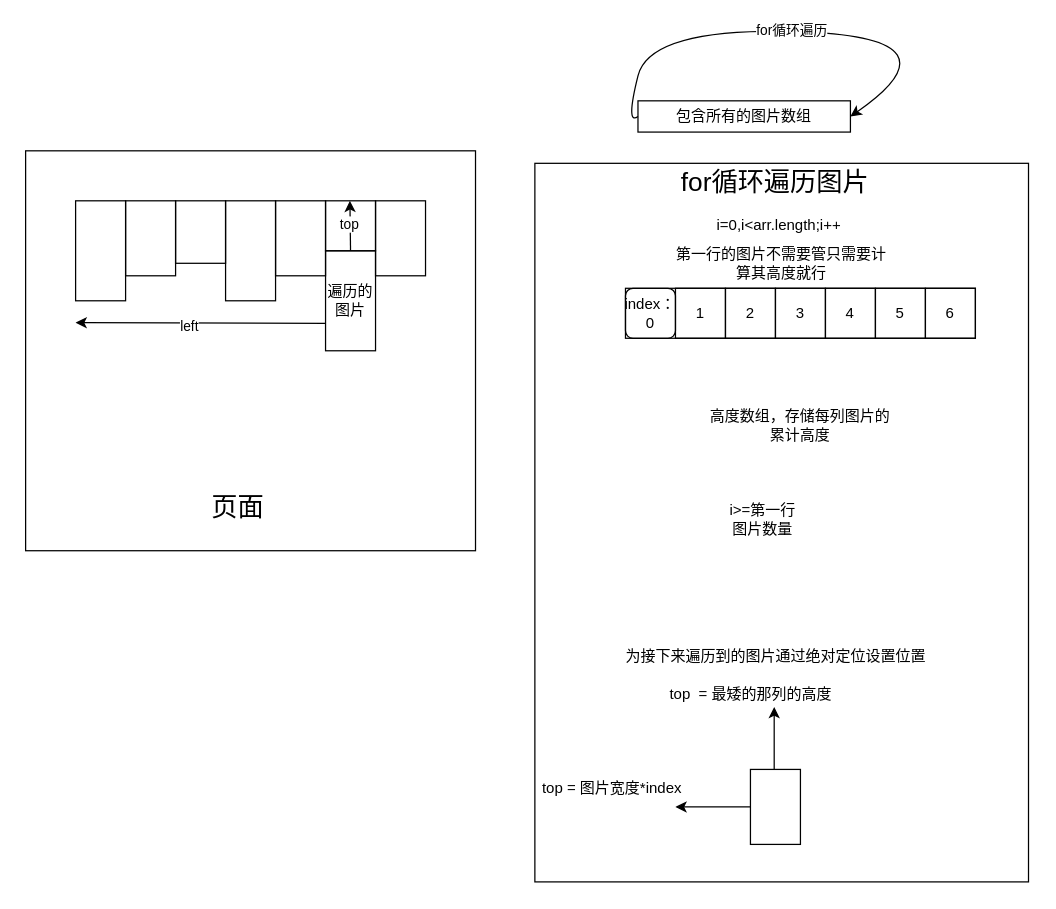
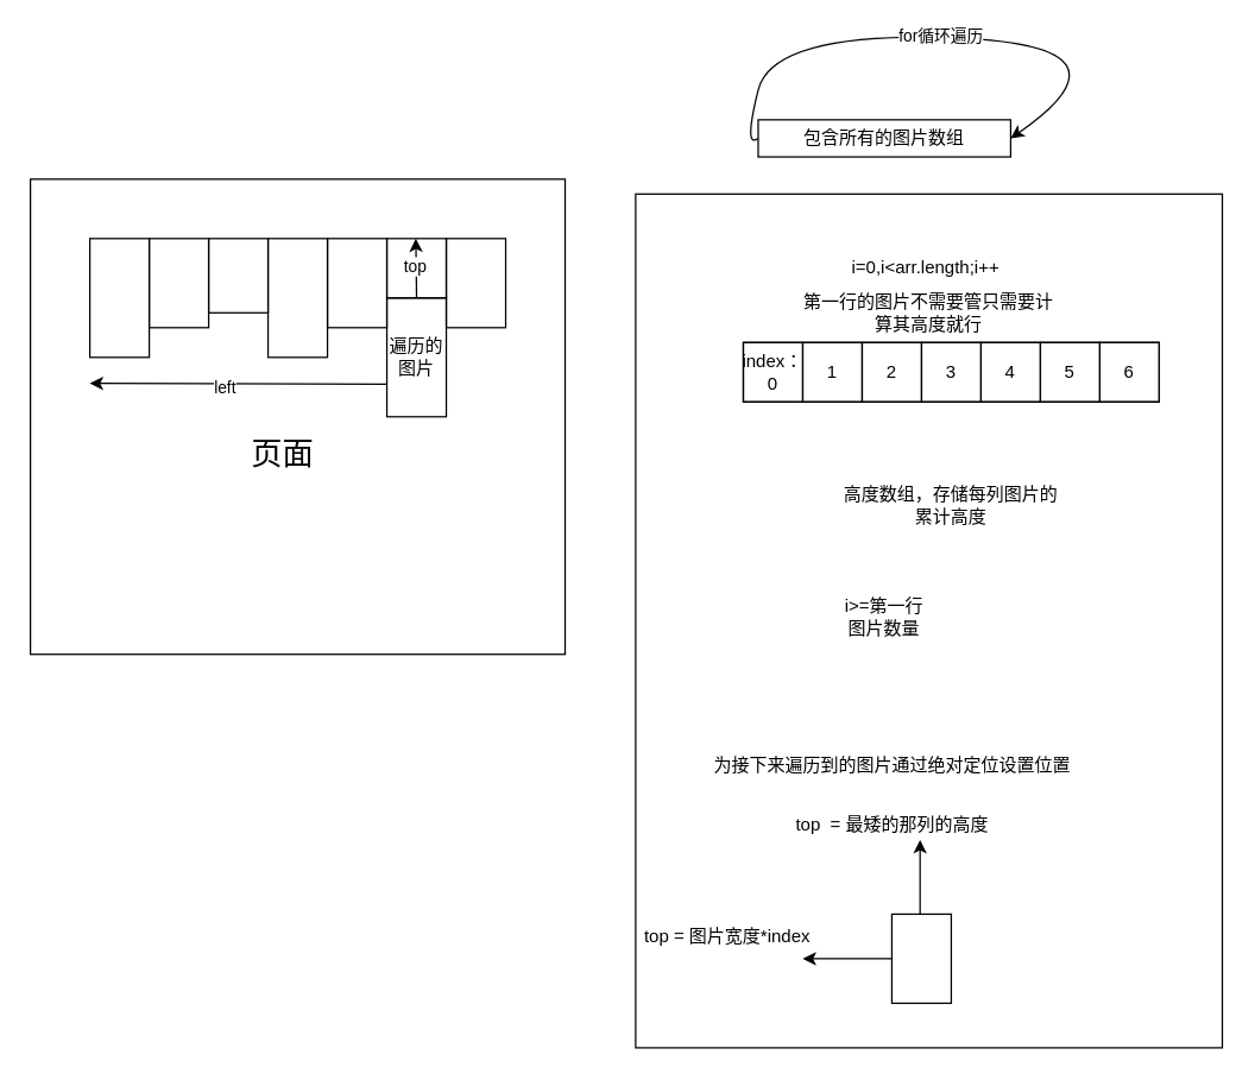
  <mxCell id="0" />
  <mxCell id="1" parent="0" />
  <mxCell id="2" value="" style="rounded=0;whiteSpace=wrap;html=1;fillColor=none;" parent="1" vertex="1"><mxGeometry x="20" y="120" width="360" height="320" as="geometry" /></mxCell>
  <mxCell id="3" value="" style="rounded=0;whiteSpace=wrap;html=1;fillColor=none;" parent="1" vertex="1"><mxGeometry x="60" y="160" width="40" height="80" as="geometry" /></mxCell>
  <mxCell id="4" value="" style="rounded=0;whiteSpace=wrap;html=1;fillColor=none;" parent="1" vertex="1"><mxGeometry x="100" y="160" width="40" height="60" as="geometry" /></mxCell>
  <mxCell id="5" value="" style="rounded=0;whiteSpace=wrap;html=1;fillColor=none;" parent="1" vertex="1"><mxGeometry x="260" y="160" width="40" height="40" as="geometry" /></mxCell>
  <mxCell id="6" value="" style="rounded=0;whiteSpace=wrap;html=1;fillColor=none;" parent="1" vertex="1"><mxGeometry x="180" y="160" width="40" height="80" as="geometry" /></mxCell>
  <mxCell id="7" value="" style="rounded=0;whiteSpace=wrap;html=1;fillColor=none;" parent="1" vertex="1"><mxGeometry x="140" y="160" width="40" height="50" as="geometry" /></mxCell>
  <mxCell id="8" value="" style="rounded=0;whiteSpace=wrap;html=1;fillColor=none;" parent="1" vertex="1"><mxGeometry x="220" y="160" width="40" height="60" as="geometry" /></mxCell>
  <mxCell id="9" value="" style="rounded=0;whiteSpace=wrap;html=1;fillColor=none;" parent="1" vertex="1"><mxGeometry x="300" y="160" width="40" height="60" as="geometry" /></mxCell>
  <mxCell id="10" value="包含所有的图片数组" style="rounded=0;whiteSpace=wrap;html=1;fillColor=default;" parent="1" vertex="1"><mxGeometry x="510" y="80" width="170" height="25" as="geometry" /></mxCell>
  <mxCell id="11" value="" style="rounded=0;whiteSpace=wrap;html=1;fillColor=none;" parent="1" vertex="1"><mxGeometry x="600" y="615" width="40" height="60" as="geometry" /></mxCell>
  <mxCell id="12" value="第一行的图片不需要管只需要计算其高度就行" style="text;html=1;align=center;verticalAlign=middle;whiteSpace=wrap;rounded=0;" parent="1" vertex="1"><mxGeometry x="540" y="180" width="170" height="60" as="geometry" /></mxCell>
  <mxCell id="13" value="" style="rounded=0;whiteSpace=wrap;html=1;fillColor=none;" parent="1" vertex="1"><mxGeometry x="500" y="230" width="280" height="40" as="geometry" /></mxCell>
- <mxCell id="14" value="index：0" style="whiteSpace=wrap;html=1;fillColor=none;rounded=1;" parent="1" vertex="1"><mxGeometry x="500" y="230" width="40" height="40" as="geometry" /></mxCell>
+ <mxCell id="14" value="index：0" style="rounded=0;whiteSpace=wrap;html=1;fillColor=none;" parent="1" vertex="1"><mxGeometry x="500" y="230" width="40" height="40" as="geometry" /></mxCell>
  <mxCell id="15" value="1" style="rounded=0;whiteSpace=wrap;html=1;fillColor=none;" parent="1" vertex="1"><mxGeometry x="540" y="230" width="40" height="40" as="geometry" /></mxCell>
  <mxCell id="16" value="5" style="rounded=0;whiteSpace=wrap;html=1;fillColor=none;" parent="1" vertex="1"><mxGeometry x="700" y="230" width="40" height="40" as="geometry" /></mxCell>
  <mxCell id="17" value="4" style="rounded=0;whiteSpace=wrap;html=1;fillColor=none;" parent="1" vertex="1"><mxGeometry x="660" y="230" width="40" height="40" as="geometry" /></mxCell>
  <mxCell id="18" value="3" style="rounded=0;whiteSpace=wrap;html=1;fillColor=none;" parent="1" vertex="1"><mxGeometry x="620" y="230" width="40" height="40" as="geometry" /></mxCell>
  <mxCell id="19" value="2" style="rounded=0;whiteSpace=wrap;html=1;fillColor=none;" parent="1" vertex="1"><mxGeometry x="580" y="230" width="40" height="40" as="geometry" /></mxCell>
  <mxCell id="20" value="6" style="rounded=0;whiteSpace=wrap;html=1;fillColor=none;" parent="1" vertex="1"><mxGeometry x="740" y="230" width="40" height="40" as="geometry" /></mxCell>
  <mxCell id="21" value="高度数组，存储每列图片的累计高度" style="text;html=1;align=center;verticalAlign=middle;whiteSpace=wrap;rounded=0;" parent="1" vertex="1"><mxGeometry x="565" y="317.5" width="150" height="45" as="geometry" /></mxCell>
  <mxCell id="22" value="" style="curved=1;endArrow=classic;html=1;rounded=0;exitX=0;exitY=0.5;exitDx=0;exitDy=0;entryX=1;entryY=0.5;entryDx=0;entryDy=0;" parent="1" source="10" target="10" edge="1"><mxGeometry width="50" height="50" relative="1" as="geometry"><mxPoint x="450" y="100" as="sourcePoint" /><mxPoint x="730" y="40" as="targetPoint" /><Array as="points"><mxPoint x="500" y="100" /><mxPoint x="520" y="20" /><mxPoint x="770" y="30" /></Array></mxGeometry></mxCell>
  <mxCell id="23" value="for循环遍历" style="edgeLabel;html=1;align=center;verticalAlign=middle;resizable=0;points=[];" parent="22" vertex="1" connectable="0"><mxGeometry x="-0.087" y="1" relative="1" as="geometry"><mxPoint as="offset" /></mxGeometry></mxCell>
  <mxCell id="24" value="" style="rounded=0;whiteSpace=wrap;html=1;fillColor=none;" parent="1" vertex="1"><mxGeometry x="427.5" y="130" width="395" height="575" as="geometry" /></mxCell>
  <mxCell id="25" value="i=0,i&amp;lt;arr.length;i&lt;span style=&quot;background-color: initial;&quot;&gt;++&lt;/span&gt;" style="text;html=1;align=center;verticalAlign=middle;whiteSpace=wrap;rounded=0;" parent="1" vertex="1"><mxGeometry x="532.5" y="160" width="180" height="40" as="geometry" /></mxCell>
- <mxCell id="26" value="i&amp;gt;=第一行图片数量" style="text;html=1;align=center;verticalAlign=middle;whiteSpace=wrap;rounded=0;" parent="1" vertex="1"><mxGeometry x="580" y="400" width="60" height="30" as="geometry" /></mxCell>
- <mxCell id="27" value="为接下来遍历到的图片通过绝对定位设置位置" style="text;html=1;align=center;verticalAlign=middle;resizable=0;points=[];autosize=1;strokeColor=none;fillColor=none;" parent="1" vertex="1"><mxGeometry x="490" y="510" width="260" height="30" as="geometry" /></mxCell>
+ <mxCell id="26" value="i&amp;gt;=第一行图片数量" style="text;html=1;align=center;verticalAlign=middle;whiteSpace=wrap;rounded=0;" parent="1" vertex="1"><mxGeometry x="565" y="400" width="60" height="30" as="geometry" /></mxCell>
+ <mxCell id="27" value="为接下来遍历到的图片通过绝对定位设置位置" style="text;html=1;align=center;verticalAlign=middle;resizable=0;points=[];autosize=1;strokeColor=none;fillColor=none;" parent="1" vertex="1"><mxGeometry x="470" y="500" width="260" height="30" as="geometry" /></mxCell>
  <mxCell id="28" value="" style="endArrow=classic;html=1;rounded=0;" parent="1" edge="1"><mxGeometry width="50" height="50" relative="1" as="geometry"><mxPoint x="619" y="615" as="sourcePoint" /><mxPoint x="619" y="565" as="targetPoint" /></mxGeometry></mxCell>
  <mxCell id="29" value="" style="endArrow=classic;html=1;rounded=0;" parent="1" edge="1"><mxGeometry width="50" height="50" relative="1" as="geometry"><mxPoint x="600" y="645" as="sourcePoint" /><mxPoint x="540" y="645" as="targetPoint" /></mxGeometry></mxCell>
  <mxCell id="30" value="top = 图片宽度*index" style="text;html=1;align=center;verticalAlign=middle;resizable=0;points=[];autosize=1;strokeColor=none;fillColor=none;" parent="1" vertex="1"><mxGeometry x="424" y="615" width="130" height="30" as="geometry" /></mxCell>
  <mxCell id="31" value="top&amp;nbsp; = 最矮的那列的高度" style="text;html=1;align=center;verticalAlign=middle;resizable=0;points=[];autosize=1;strokeColor=none;fillColor=none;" parent="1" vertex="1"><mxGeometry x="525" y="540" width="150" height="30" as="geometry" /></mxCell>
- <mxCell id="32" value="&lt;span style=&quot;font-size: 21px;&quot;&gt;for循环遍历图片&lt;/span&gt;" style="text;html=1;align=center;verticalAlign=middle;whiteSpace=wrap;rounded=0;" parent="1" vertex="1"><mxGeometry x="530" y="130" width="180" height="30" as="geometry" /></mxCell>
  <mxCell id="33" value="遍历的图片" style="rounded=0;whiteSpace=wrap;html=1;fillColor=none;" parent="1" vertex="1"><mxGeometry x="260" y="200" width="40" height="80" as="geometry" /></mxCell>
  <mxCell id="34" value="" style="endArrow=classic;html=1;rounded=0;" parent="1" edge="1"><mxGeometry width="50" height="50" relative="1" as="geometry"><mxPoint x="280" y="200" as="sourcePoint" /><mxPoint x="279.5" y="160" as="targetPoint" /></mxGeometry></mxCell>
  <mxCell id="35" value="top" style="edgeLabel;html=1;align=center;verticalAlign=middle;resizable=0;points=[];" parent="34" vertex="1" connectable="0"><mxGeometry x="0.113" y="1" relative="1" as="geometry"><mxPoint as="offset" /></mxGeometry></mxCell>
  <mxCell id="36" value="" style="endArrow=classic;html=1;rounded=0;" parent="1" edge="1"><mxGeometry width="50" height="50" relative="1" as="geometry"><mxPoint x="260" y="258" as="sourcePoint" /><mxPoint x="60" y="257.5" as="targetPoint" /></mxGeometry></mxCell>
  <mxCell id="37" value="left" style="edgeLabel;html=1;align=center;verticalAlign=middle;resizable=0;points=[];" parent="36" vertex="1" connectable="0"><mxGeometry x="0.088" y="3" relative="1" as="geometry"><mxPoint as="offset" /></mxGeometry></mxCell>
- <mxCell id="38" value="&lt;span style=&quot;font-size: 21px;&quot;&gt;页面&lt;/span&gt;" style="text;html=1;align=center;verticalAlign=middle;whiteSpace=wrap;rounded=0;" parent="1" vertex="1"><mxGeometry x="100" y="390" width="180" height="30" as="geometry" /></mxCell>
+ <mxCell id="38" value="&lt;span style=&quot;font-size: 21px;&quot;&gt;页面&lt;/span&gt;" style="text;html=1;align=center;verticalAlign=middle;whiteSpace=wrap;rounded=0;" parent="1" vertex="1"><mxGeometry x="100" y="290" width="180" height="30" as="geometry" /></mxCell>
